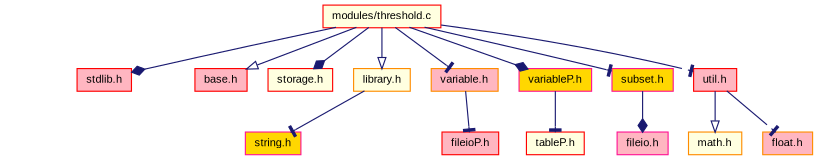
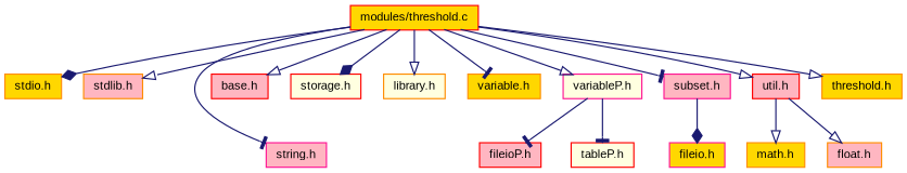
  digraph {
    fontname="Liberation Sans"
    rankdir=TB
    node [color=red fillcolor=lightpink fontname="Liberation Sans" fontsize=10 shape=record style=filled]
    edge [arrowhead=onormal color=midnightblue fontname="Liberation Sans" fontsize=10 labelfontname="FreeSans.ttf" labelfontsize=10 style=solid]
-   n1 [fillcolor=lightyellow fontcolor=black height=0.2 label="modules/threshold.c" width=0.4]
-   n3 [height=0.2 label="stdlib.h" width=0.4]
-   n4 [color=deeppink fillcolor=gold height=0.2 label="string.h" width=0.4]
+   n1 [fillcolor=gold fontcolor=black height=0.2 label="modules/threshold.c" width=0.4]
+   n2 [color=darkorange fillcolor=gold height=0.2 label="stdio.h" width=0.4]
+   n3 [color=darkorange height=0.2 label="stdlib.h" width=0.4]
+   n4 [color=deeppink height=0.2 label="string.h" width=0.4]
    n5 [height=0.2 label="base.h" width=0.4]
    n6 [fillcolor=lightyellow height=0.2 label="storage.h" width=0.4]
    n7 [color=darkorange fillcolor=lightyellow height=0.2 label="library.h" width=0.4]
-   n8 [color=darkorange height=0.2 label="variable.h" width=0.4]
-   n9 [color=deeppink fillcolor=gold height=0.2 label="variableP.h" width=0.4]
-   n10 [color=deeppink fillcolor=gold height=0.2 label="subset.h" width=0.4]
+   n8 [color=darkorange fillcolor=gold height=0.2 label="variable.h" width=0.4]
+   n9 [color=deeppink fillcolor=lightyellow height=0.2 label="variableP.h" width=0.4]
+   n10 [color=deeppink height=0.2 label="subset.h" width=0.4]
    n11 [height=0.2 label="util.h" width=0.4]
+   n12 [color=darkorange fillcolor=gold height=0.2 label="threshold.h" width=0.4]
    n13 [fillcolor=lightyellow height=0.2 label="tableP.h" width=0.4]
    n14 [height=0.2 label="fileioP.h" width=0.4]
-   n15 [color=deeppink height=0.2 label="fileio.h" width=0.4]
-   n16 [color=darkorange fillcolor=lightyellow height=0.2 label="math.h" width=0.4]
+   n15 [color=deeppink fillcolor=gold height=0.2 label="fileio.h" width=0.4]
+   n16 [color=darkorange fillcolor=gold height=0.2 label="math.h" width=0.4]
    n17 [color=darkorange height=0.2 label="float.h" width=0.4]
-   n1 -> n3 [arrowhead=diamond]
-   n7 -> n4 [arrowhead=tee]
+   n1 -> n2 [arrowhead=diamond]
+   n1 -> n3
+   n1 -> n4 [arrowhead=tee]
    n1 -> n5
    n1 -> n6 [arrowhead=diamond]
    n1 -> n7
    n1 -> n8 [arrowhead=tee]
-   n1 -> n9 [arrowhead=diamond]
+   n1 -> n9
    n1 -> n10 [arrowhead=tee]
-   n1 -> n11 [arrowhead=tee]
+   n1 -> n11
+   n1 -> n12
    n9 -> n13 [arrowhead=tee]
-   n8 -> n14 [arrowhead=tee]
+   n9 -> n14 [arrowhead=tee]
    n10 -> n15 [arrowhead=diamond]
    n11 -> n16
-   n11 -> n17 [arrowhead=tee]
+   n11 -> n17
  }
